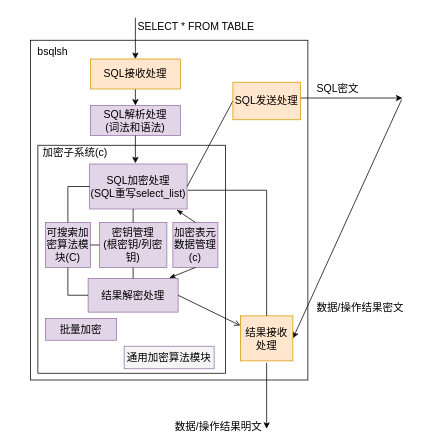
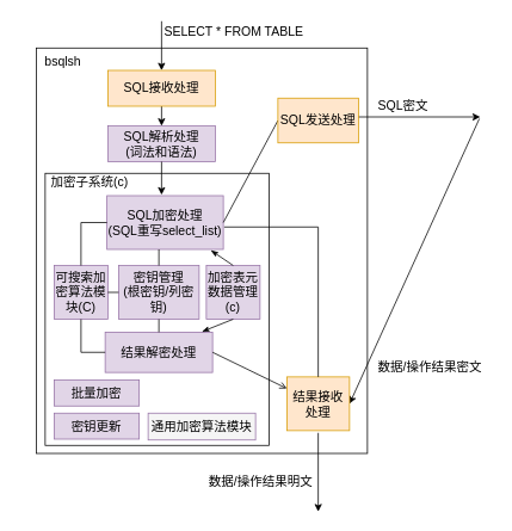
  <mxCell id="0" />
  <mxCell id="1" parent="0" />
  <mxCell id="2" value="" style="rounded=0;whiteSpace=wrap;html=1;fontSize=14;fillColor=none;" vertex="1" parent="1"><mxGeometry x="40" y="53" width="370" height="453" as="geometry" /></mxCell>
  <mxCell id="3" value="" style="rounded=0;whiteSpace=wrap;html=1;fontSize=14;fillColor=none;" vertex="1" parent="1"><mxGeometry x="50" y="193" width="250" height="304" as="geometry" /></mxCell>
  <mxCell id="4" value="bsqlsh" style="text;strokeColor=none;align=center;fillColor=none;html=1;verticalAlign=middle;whiteSpace=wrap;rounded=0;fontSize=14;" vertex="1" parent="1"><mxGeometry x="20" y="53" width="100" height="30" as="geometry" /></mxCell>
  <mxCell id="5" value="SQL加密处理&lt;br&gt;(SQL重写select_list)" style="rounded=0;whiteSpace=wrap;html=1;fillColor=#e1d5e7;strokeColor=#9673a6;fontSize=14;" vertex="1" parent="1"><mxGeometry x="119" y="218" width="130" height="60" as="geometry" /></mxCell>
  <mxCell id="6" value="密钥管理&lt;br&gt;(根密钥/列密钥)" style="rounded=0;whiteSpace=wrap;html=1;fillColor=#e1d5e7;strokeColor=#9673a6;fontSize=14;" vertex="1" parent="1"><mxGeometry x="132" y="296" width="90" height="60" as="geometry" /></mxCell>
  <mxCell id="7" value="" style="endArrow=classic;html=1;rounded=0;entryX=0.5;entryY=0;entryDx=0;entryDy=0;fontSize=14;" edge="1" parent="1" source="23" target="29"><mxGeometry width="50" height="50" relative="1" as="geometry"><mxPoint x="280" y="13" as="sourcePoint" /><mxPoint x="560" y="283" as="targetPoint" /></mxGeometry></mxCell>
  <mxCell id="8" value="SELECT * FROM TABLE" style="text;strokeColor=none;align=center;fillColor=none;html=1;verticalAlign=middle;whiteSpace=wrap;rounded=0;fontSize=14;" vertex="1" parent="1"><mxGeometry x="182" y="20" width="158" height="30" as="geometry" /></mxCell>
  <mxCell id="9" value="" style="endArrow=classic;html=1;rounded=0;exitX=1;exitY=0.5;exitDx=0;exitDy=0;fontSize=14;spacing=0;strokeWidth=1;endSize=6;entryX=-0.015;entryY=0.15;entryDx=0;entryDy=0;entryPerimeter=0;" edge="1" parent="1"><mxGeometry width="50" height="50" relative="1" as="geometry"><mxPoint x="386" y="130" as="sourcePoint" /><mxPoint x="536.005" y="130" as="targetPoint" /></mxGeometry></mxCell>
  <mxCell id="10" value="SQL密文" style="text;strokeColor=none;align=center;fillColor=none;html=1;verticalAlign=middle;whiteSpace=wrap;rounded=0;fontSize=14;" vertex="1" parent="1"><mxGeometry x="410" y="103" width="80" height="30" as="geometry" /></mxCell>
  <mxCell id="11" value="加密表元数据管理(c)" style="rounded=0;whiteSpace=wrap;html=1;fillColor=#e1d5e7;strokeColor=#9673a6;fontSize=14;" vertex="1" parent="1"><mxGeometry x="230" y="296" width="60" height="60" as="geometry" /></mxCell>
  <mxCell id="12" value="结果解密处理" style="rounded=0;whiteSpace=wrap;html=1;fillColor=#e1d5e7;strokeColor=#9673a6;fontSize=14;" vertex="1" parent="1"><mxGeometry x="117" y="370.5" width="120" height="45" as="geometry" /></mxCell>
  <mxCell id="13" value="" style="endArrow=classic;html=1;rounded=0;fontSize=14;" edge="1" parent="1"><mxGeometry width="50" height="50" relative="1" as="geometry"><mxPoint x="355" y="483" as="sourcePoint" /><mxPoint x="355" y="571" as="targetPoint" /></mxGeometry></mxCell>
- <mxCell id="14" value="数据/操作结果明文" style="text;strokeColor=none;align=center;fillColor=none;html=1;verticalAlign=middle;whiteSpace=wrap;rounded=0;fontSize=14;" vertex="1" parent="1"><mxGeometry x="226" y="553" width="130" height="30" as="geometry" /></mxCell>
+ <mxCell id="14" value="数据/操作结果明文" style="text;strokeColor=none;align=center;fillColor=none;html=1;verticalAlign=middle;whiteSpace=wrap;rounded=0;fontSize=14;" vertex="1" parent="1"><mxGeometry x="226" y="523" width="130" height="30" as="geometry" /></mxCell>
  <mxCell id="15" value="可搜索加密算法模块(C)" style="rounded=0;whiteSpace=wrap;html=1;fillColor=#e1d5e7;strokeColor=#9673a6;fontSize=14;" vertex="1" parent="1"><mxGeometry x="60" y="296" width="60" height="60" as="geometry" /></mxCell>
  <mxCell id="16" value="" style="endArrow=none;html=1;rounded=0;entryX=0;entryY=0.5;entryDx=0;entryDy=0;exitX=1;exitY=0.5;exitDx=0;exitDy=0;fontSize=14;" edge="1" parent="1" source="15" target="6"><mxGeometry width="50" height="50" relative="1" as="geometry"><mxPoint x="140" y="361" as="sourcePoint" /><mxPoint x="190" y="311" as="targetPoint" /></mxGeometry></mxCell>
  <mxCell id="17" value="" style="endArrow=none;html=1;rounded=0;entryX=0;entryY=0.5;entryDx=0;entryDy=0;exitX=0.5;exitY=0;exitDx=0;exitDy=0;fontSize=14;" edge="1" parent="1" source="15" target="5"><mxGeometry width="50" height="50" relative="1" as="geometry"><mxPoint x="110" y="353" as="sourcePoint" /><mxPoint x="160" y="303" as="targetPoint" /><Array as="points"><mxPoint x="90" y="248" /></Array></mxGeometry></mxCell>
  <mxCell id="18" value="" style="endArrow=none;html=1;rounded=0;exitX=0.5;exitY=0;exitDx=0;exitDy=0;fontSize=14;" edge="1" parent="1" source="6"><mxGeometry width="50" height="50" relative="1" as="geometry"><mxPoint x="240" y="353" as="sourcePoint" /><mxPoint x="177" y="278" as="targetPoint" /></mxGeometry></mxCell>
  <mxCell id="19" value="" style="endArrow=none;html=1;rounded=0;entryX=0.5;entryY=1;entryDx=0;entryDy=0;exitX=0.5;exitY=0;exitDx=0;exitDy=0;fontSize=14;" edge="1" parent="1" source="12" target="6"><mxGeometry width="50" height="50" relative="1" as="geometry"><mxPoint x="240" y="473" as="sourcePoint" /><mxPoint x="240" y="413" as="targetPoint" /></mxGeometry></mxCell>
  <mxCell id="20" value="" style="endArrow=classicThin;html=1;rounded=0;fontSize=14;startArrow=none;startFill=0;endFill=1;exitX=0.5;exitY=0;exitDx=0;exitDy=0;entryX=0.892;entryY=1.017;entryDx=0;entryDy=0;entryPerimeter=0;" edge="1" parent="1" source="11" target="5"><mxGeometry width="50" height="50" relative="1" as="geometry"><mxPoint x="260" y="294" as="sourcePoint" /><mxPoint x="220" y="273" as="targetPoint" /></mxGeometry></mxCell>
  <mxCell id="21" value="" style="endArrow=none;html=1;rounded=0;entryX=0.5;entryY=1;entryDx=0;entryDy=0;exitX=0.9;exitY=-0.011;exitDx=0;exitDy=0;fontSize=14;endFill=0;startArrow=classicThin;startFill=1;exitPerimeter=0;" edge="1" parent="1" source="12" target="11"><mxGeometry width="50" height="50" relative="1" as="geometry"><mxPoint x="310" y="473" as="sourcePoint" /><mxPoint x="309.5" y="413" as="targetPoint" /></mxGeometry></mxCell>
  <mxCell id="22" value="" style="endArrow=classic;html=1;rounded=0;entryX=0.5;entryY=0;entryDx=0;entryDy=0;fontSize=14;" edge="1" parent="1" target="23"><mxGeometry width="50" height="50" relative="1" as="geometry"><mxPoint x="180" y="23" as="sourcePoint" /><mxPoint x="280" y="193" as="targetPoint" /></mxGeometry></mxCell>
  <mxCell id="23" value="SQL接收处理" style="rounded=0;whiteSpace=wrap;html=1;fillColor=#ffe6cc;strokeColor=#d79b00;fontSize=14;" vertex="1" parent="1"><mxGeometry y="78" width="120" height="40" as="geometry" x="120" /></mxCell>
  <mxCell id="24" value="" style="endArrow=classic;html=1;rounded=0;entryX=1;entryY=0.5;entryDx=0;entryDy=0;fontSize=14;exitX=-0.015;exitY=0.383;exitDx=0;exitDy=0;exitPerimeter=0;" edge="1" parent="1" target="25"><mxGeometry width="50" height="50" relative="1" as="geometry"><mxPoint x="535.005" y="131.98" as="sourcePoint" /><mxPoint x="480" y="463" as="targetPoint" /></mxGeometry></mxCell>
  <mxCell id="25" value="结果接收处理" style="rounded=0;whiteSpace=wrap;html=1;fillColor=#ffe6cc;strokeColor=#d79b00;fontSize=14;" vertex="1" parent="1"><mxGeometry x="320" y="420.5" width="70" height="60" as="geometry" /></mxCell>
  <mxCell id="26" value="" style="endArrow=open;html=1;rounded=0;exitX=1;exitY=0.5;exitDx=0;exitDy=0;fontSize=14;" edge="1" parent="1" source="12" target="25"><mxGeometry width="50" height="50" relative="1" as="geometry"><mxPoint x="250" y="483" as="sourcePoint" /><mxPoint x="250" y="423" as="targetPoint" /></mxGeometry></mxCell>
  <mxCell id="27" value="数据/操作结果密文" style="text;strokeColor=none;align=center;fillColor=none;html=1;verticalAlign=middle;whiteSpace=wrap;rounded=0;fontSize=14;" vertex="1" parent="1"><mxGeometry x="410" y="394" width="140" height="30" as="geometry" /></mxCell>
  <mxCell id="28" value="加密子系统(c)" style="text;strokeColor=none;align=center;fillColor=none;html=1;verticalAlign=middle;whiteSpace=wrap;rounded=0;fontSize=14;" vertex="1" parent="1"><mxGeometry x="50" y="188" width="100" height="30" as="geometry" /></mxCell>
  <mxCell id="29" value="SQL解析处理&lt;br&gt;(词法和语法)" style="rounded=0;whiteSpace=wrap;html=1;fillColor=#e1d5e7;strokeColor=#9673a6;fontSize=14;" vertex="1" parent="1"><mxGeometry y="140" width="120" height="40" as="geometry" x="120" /></mxCell>
  <mxCell id="30" value="" style="endArrow=classic;html=1;rounded=0;exitX=0.5;exitY=1;exitDx=0;exitDy=0;fontSize=14;" edge="1" parent="1" source="29"><mxGeometry width="50" height="50" relative="1" as="geometry"><mxPoint x="205" y="133" as="sourcePoint" /><mxPoint x="180" y="217" as="targetPoint" /></mxGeometry></mxCell>
  <mxCell id="31" value="" style="endArrow=none;html=1;rounded=0;exitX=0;exitY=0.5;exitDx=0;exitDy=0;fontSize=14;entryX=1;entryY=0.5;entryDx=0;entryDy=0;" edge="1" parent="1" source="37" target="5"><mxGeometry width="50" height="50" relative="1" as="geometry"><mxPoint x="310" y="108" as="sourcePoint" /><mxPoint x="240" y="253" as="targetPoint" /></mxGeometry></mxCell>
  <mxCell id="32" value="" style="endArrow=none;html=1;rounded=0;exitX=0.5;exitY=0;exitDx=0;exitDy=0;fontSize=14;" edge="1" parent="1" source="25"><mxGeometry width="50" height="50" relative="1" as="geometry"><mxPoint x="330" y="123" as="sourcePoint" /><mxPoint x="250" y="253" as="targetPoint" /><Array as="points"><mxPoint x="355" y="253" /></Array></mxGeometry></mxCell>
  <mxCell id="33" value="" style="endArrow=none;html=1;rounded=0;exitX=0.5;exitY=1;exitDx=0;exitDy=0;entryX=0;entryY=0.5;entryDx=0;entryDy=0;fontSize=14;" edge="1" parent="1" source="15" target="12"><mxGeometry width="50" height="50" relative="1" as="geometry"><mxPoint x="90" y="378" as="sourcePoint" /><mxPoint x="80" y="473" as="targetPoint" /><Array as="points"><mxPoint x="90" y="393" /></Array></mxGeometry></mxCell>
  <mxCell id="34" value="通用加密算法模块" style="rounded=0;whiteSpace=wrap;html=1;fillColor=#f5f5f5;strokeColor=#9673a6;fontSize=14;" vertex="1" parent="1"><mxGeometry x="165" y="461" width="120" height="30" as="geometry" /></mxCell>
  <mxCell id="35" value="批量加密" style="rounded=0;whiteSpace=wrap;html=1;fillColor=#e1d5e7;strokeColor=#9673a6;fontSize=14;" vertex="1" parent="1"><mxGeometry x="60" y="424" width="95" height="29" as="geometry" /></mxCell>
+ <mxCell id="36" value="密钥更新" style="rounded=0;whiteSpace=wrap;html=1;fillColor=#e1d5e7;strokeColor=#9673a6;fontSize=14;" vertex="1" parent="1"><mxGeometry x="60" y="461" width="95" height="29" as="geometry" /></mxCell>
  <mxCell id="37" value="SQL发送处理" style="rounded=0;whiteSpace=wrap;html=1;fillColor=#ffe6cc;strokeColor=#d79b00;fontSize=14;" vertex="1" parent="1"><mxGeometry x="310" y="109" width="90" height="50" as="geometry" /></mxCell>
